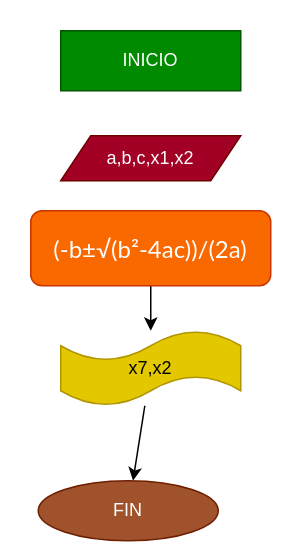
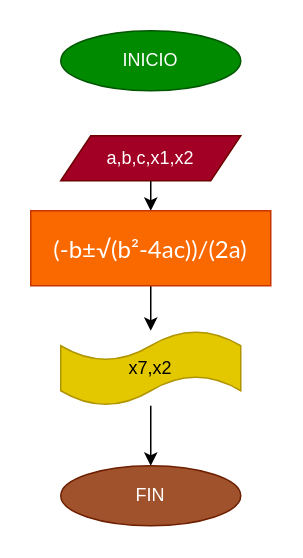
  <mxCell id="0" />
  <mxCell id="1" parent="0" />
- <mxCell id="2" value="INICIO" style="whiteSpace=wrap;html=1;fillColor=#008a00;fontColor=#ffffff;strokeColor=#005700;rounded=0;" vertex="1" parent="1"><mxGeometry x="40" y="20" width="120" height="40" as="geometry" /></mxCell>
+ <mxCell id="2" value="INICIO" style="ellipse;whiteSpace=wrap;html=1;fillColor=#008a00;fontColor=#ffffff;strokeColor=#005700;" vertex="1" parent="1"><mxGeometry x="40" y="20" width="120" height="40" as="geometry" /></mxCell>
+ <mxCell id="3" value="" style="edgeStyle=none;html=1;" edge="1" parent="1" source="4" target="6"><mxGeometry relative="1" as="geometry" /></mxCell>
  <mxCell id="4" value="a,b,c,x1,x2" style="shape=parallelogram;perimeter=parallelogramPerimeter;whiteSpace=wrap;html=1;fixedSize=1;fillColor=#a20025;fontColor=#ffffff;strokeColor=#6F0000;" vertex="1" parent="1"><mxGeometry x="40" y="90" width="120" height="30" as="geometry" /></mxCell>
  <mxCell id="5" value="" style="edgeStyle=none;html=1;fontColor=#FFFFFF;" edge="1" parent="1" source="6" target="8"><mxGeometry relative="1" as="geometry" /></mxCell>
- <mxCell id="6" value="&lt;span style=&quot;font-family: &amp;#34;lato&amp;#34; , &amp;#34;noto sans&amp;#34; , sans-serif ; font-size: 16px ; text-align: left&quot;&gt;&lt;font color=&quot;#ffffff&quot;&gt;(-b±√(b²-4ac))/(2a)&lt;/font&gt;&lt;/span&gt;" style="whiteSpace=wrap;html=1;fillColor=#fa6800;fontColor=#000000;strokeColor=#C73500;rounded=1;" vertex="1" parent="1"><mxGeometry x="20" y="140" width="160" height="50" as="geometry" /></mxCell>
+ <mxCell id="6" value="&lt;span style=&quot;font-family: &amp;#34;lato&amp;#34; , &amp;#34;noto sans&amp;#34; , sans-serif ; font-size: 16px ; text-align: left&quot;&gt;&lt;font color=&quot;#ffffff&quot;&gt;(-b±√(b²-4ac))/(2a)&lt;/font&gt;&lt;/span&gt;" style="whiteSpace=wrap;html=1;fillColor=#fa6800;fontColor=#000000;strokeColor=#C73500;" vertex="1" parent="1"><mxGeometry x="20" y="140" width="160" height="50" as="geometry" /></mxCell>
  <mxCell id="7" value="" style="edgeStyle=none;html=1;fontColor=#FFFFFF;" edge="1" parent="1" source="8" target="9"><mxGeometry relative="1" as="geometry" /></mxCell>
  <mxCell id="8" value="x7,x2" style="shape=tape;whiteSpace=wrap;html=1;fillColor=#e3c800;fontColor=#000000;strokeColor=#B09500;" vertex="1" parent="1"><mxGeometry x="40" y="220" width="120" height="50" as="geometry" /></mxCell>
- <mxCell id="9" value="FIN" style="ellipse;whiteSpace=wrap;html=1;fillColor=#a0522d;fontColor=#ffffff;strokeColor=#6D1F00;" vertex="1" parent="1"><mxGeometry x="25" y="320" width="120" height="40" as="geometry" /></mxCell>
+ <mxCell id="9" value="FIN" style="ellipse;whiteSpace=wrap;html=1;fillColor=#a0522d;fontColor=#ffffff;strokeColor=#6D1F00;" vertex="1" parent="1"><mxGeometry x="40" y="310" width="120" height="40" as="geometry" /></mxCell>
